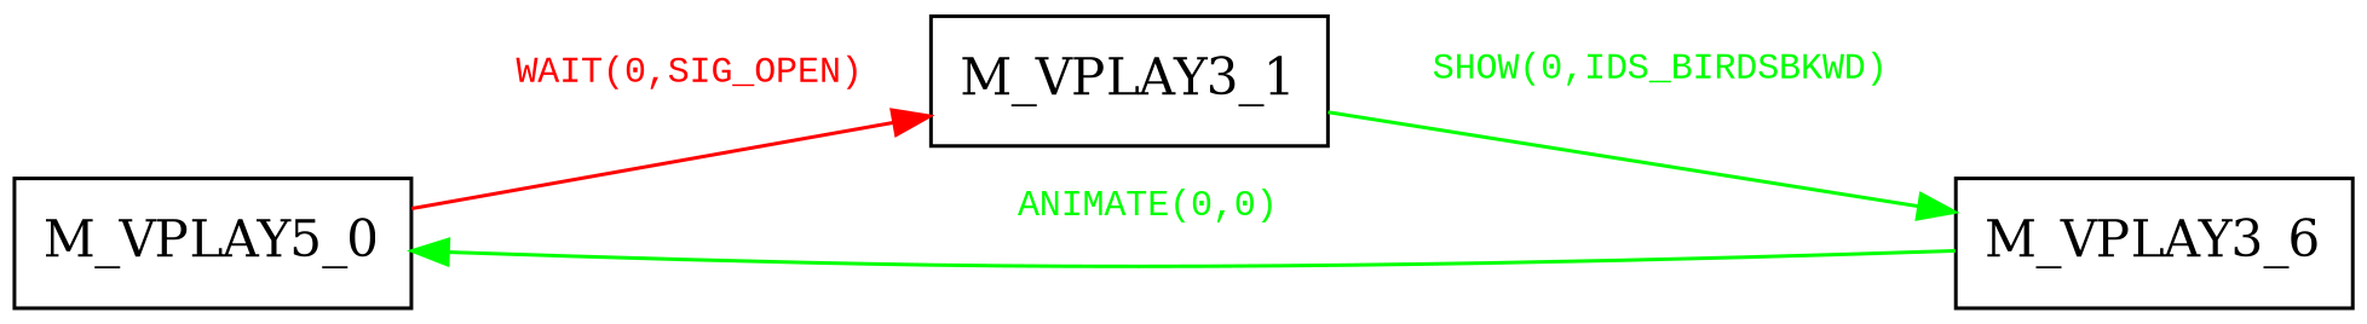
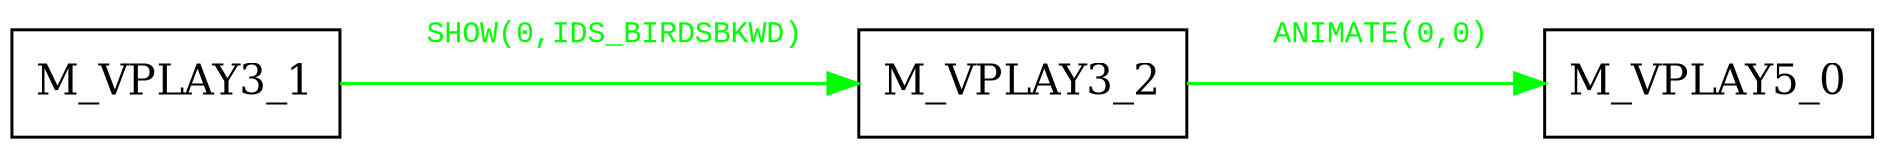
  digraph {
    rankdir=LR
    node [shape=record]
    edge [color=green fontcolor=green]
    n1 [label=M_VPLAY5_0]
    M_VPLAY3_1
-   M_VPLAY3_2 [label=M_VPLAY3_6]
-   n1 -> M_VPLAY3_1 [color=red fontcolor=red label=< <font face="Courier New" point-size="10"> WAIT(0,SIG_OPEN)<br/> </font>>]
+   M_VPLAY3_2
    M_VPLAY3_1 -> M_VPLAY3_2 [label=< <font face="Courier New" point-size="10"> SHOW(0,IDS_BIRDSBKWD)<br/> </font>>]
    M_VPLAY3_2 -> n1 [label=< <font face="Courier New" point-size="10"> ANIMATE(0,0)<br/> </font>>]
  }
